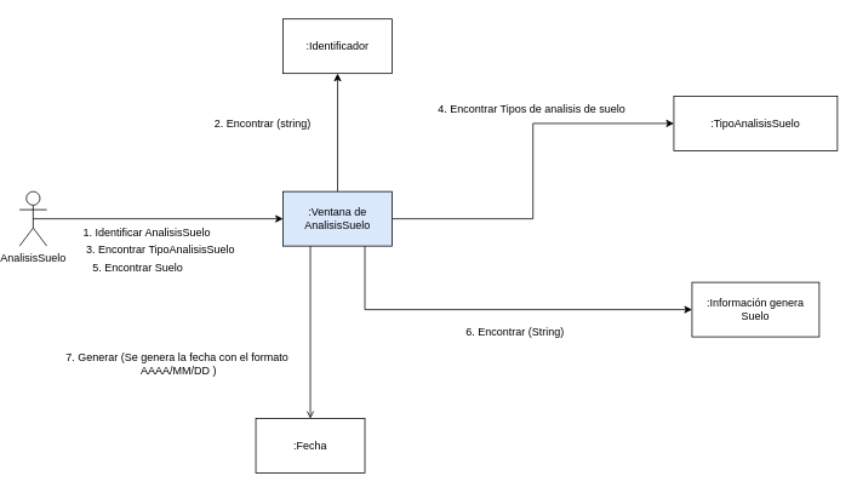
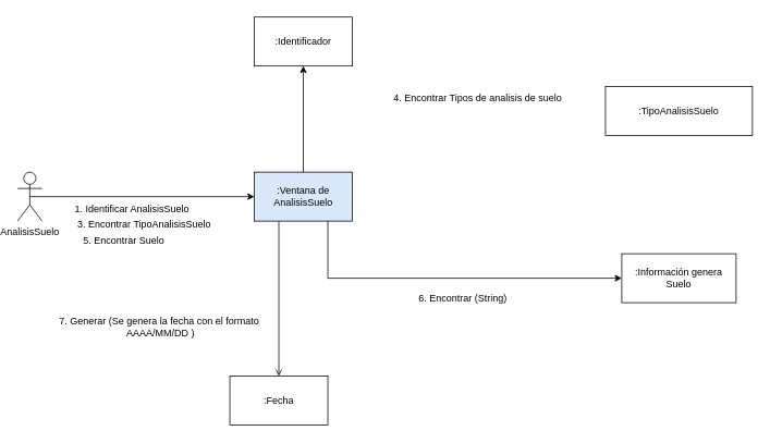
  <mxCell id="0" />
  <mxCell id="1" parent="0" />
  <mxCell id="2" style="edgeStyle=orthogonalEdgeStyle;rounded=0;orthogonalLoop=1;jettySize=auto;html=1;exitX=0.5;exitY=0.5;exitDx=0;exitDy=0;exitPerimeter=0;entryX=0;entryY=0.5;entryDx=0;entryDy=0;" edge="1" parent="1" source="3" target="8"><mxGeometry relative="1" as="geometry" /></mxCell>
  <mxCell id="3" value="AnalisisSuelo" style="shape=umlActor;verticalLabelPosition=bottom;verticalAlign=top;html=1;outlineConnect=0;" vertex="1" parent="1"><mxGeometry x="20" y="210" width="30" height="60" as="geometry" /></mxCell>
  <mxCell id="4" style="edgeStyle=orthogonalEdgeStyle;rounded=0;orthogonalLoop=1;jettySize=auto;html=1;entryX=0.5;entryY=1;entryDx=0;entryDy=0;" edge="1" parent="1" source="8" target="10"><mxGeometry relative="1" as="geometry" /></mxCell>
- <mxCell id="5" style="edgeStyle=orthogonalEdgeStyle;rounded=0;orthogonalLoop=1;jettySize=auto;html=1;exitX=1;exitY=0.5;exitDx=0;exitDy=0;entryX=0;entryY=0.5;entryDx=0;entryDy=0;" edge="1" parent="1" source="8" target="13"><mxGeometry relative="1" as="geometry" /></mxCell>
  <mxCell id="6" style="edgeStyle=orthogonalEdgeStyle;rounded=0;orthogonalLoop=1;jettySize=auto;html=1;exitX=0.75;exitY=1;exitDx=0;exitDy=0;entryX=0;entryY=0.5;entryDx=0;entryDy=0;" edge="1" parent="1" source="8" target="16"><mxGeometry relative="1" as="geometry" /></mxCell>
  <mxCell id="7" style="edgeStyle=orthogonalEdgeStyle;rounded=0;orthogonalLoop=1;jettySize=auto;html=1;exitX=0.25;exitY=1;exitDx=0;exitDy=0;entryX=0.5;entryY=0;entryDx=0;entryDy=0;endArrow=open;" edge="1" parent="1" source="8" target="18"><mxGeometry relative="1" as="geometry" /></mxCell>
  <mxCell id="8" value=":Ventana de AnalisisSuelo" style="whiteSpace=wrap;html=1;fillColor=#dae8fc;" vertex="1" parent="1"><mxGeometry x="310" y="210" width="120" height="60" as="geometry" /></mxCell>
  <mxCell id="9" value="1. Identificar AnalisisSuelo" style="text;html=1;align=center;verticalAlign=middle;resizable=0;points=[];autosize=1;strokeColor=none;fillColor=none;" vertex="1" parent="1"><mxGeometry x="80" y="240" width="160" height="30" as="geometry" /></mxCell>
  <mxCell id="10" value=":Identificador" style="whiteSpace=wrap;html=1;" vertex="1" parent="1"><mxGeometry x="310" y="20" width="120" height="60" as="geometry" /></mxCell>
- <mxCell id="11" value="2. Encontrar (string)&amp;nbsp;" style="text;html=1;align=center;verticalAlign=middle;resizable=0;points=[];autosize=1;strokeColor=none;fillColor=none;" vertex="1" parent="1"><mxGeometry x="224" y="120" width="130" height="30" as="geometry" /></mxCell>
  <mxCell id="12" value="3. Encontrar TipoAnalisisSuelo" style="text;html=1;align=center;verticalAlign=middle;resizable=0;points=[];autosize=1;strokeColor=none;fillColor=none;" vertex="1" parent="1"><mxGeometry x="80" y="260" width="190" height="30" as="geometry" /></mxCell>
  <mxCell id="13" value=":TipoAnalisisSuelo" style="whiteSpace=wrap;html=1;" vertex="1" parent="1"><mxGeometry x="740" y="105" width="180" height="60" as="geometry" /></mxCell>
  <mxCell id="14" value="4. Encontrar Tipos de analisis de suelo&amp;nbsp;" style="text;html=1;align=center;verticalAlign=middle;resizable=0;points=[];autosize=1;strokeColor=none;fillColor=none;" vertex="1" parent="1"><mxGeometry x="470" y="105" width="230" height="30" as="geometry" /></mxCell>
  <mxCell id="15" value="5. Encontrar Suelo" style="text;html=1;align=center;verticalAlign=middle;resizable=0;points=[];autosize=1;strokeColor=none;fillColor=none;" vertex="1" parent="1"><mxGeometry x="90" y="280" width="120" height="30" as="geometry" /></mxCell>
  <mxCell id="16" value=":Información genera Suelo" style="whiteSpace=wrap;html=1;" vertex="1" parent="1"><mxGeometry x="760" y="310" width="140" height="60" as="geometry" /></mxCell>
  <mxCell id="17" value="6. Encontrar (String)" style="text;html=1;align=center;verticalAlign=middle;resizable=0;points=[];autosize=1;strokeColor=none;fillColor=none;" vertex="1" parent="1"><mxGeometry x="500" y="350" width="130" height="30" as="geometry" /></mxCell>
  <mxCell id="18" value=":Fecha" style="whiteSpace=wrap;html=1;" vertex="1" parent="1"><mxGeometry x="280" y="460" width="120" height="60" as="geometry" /></mxCell>
  <mxCell id="19" value="7. Generar (Se genera la fecha con el formato&amp;nbsp;&lt;br&gt;AAAA/MM/DD )" style="text;html=1;align=center;verticalAlign=middle;resizable=0;points=[];autosize=1;strokeColor=none;fillColor=none;" vertex="1" parent="1"><mxGeometry x="60" y="380" width="270" height="40" as="geometry" /></mxCell>
